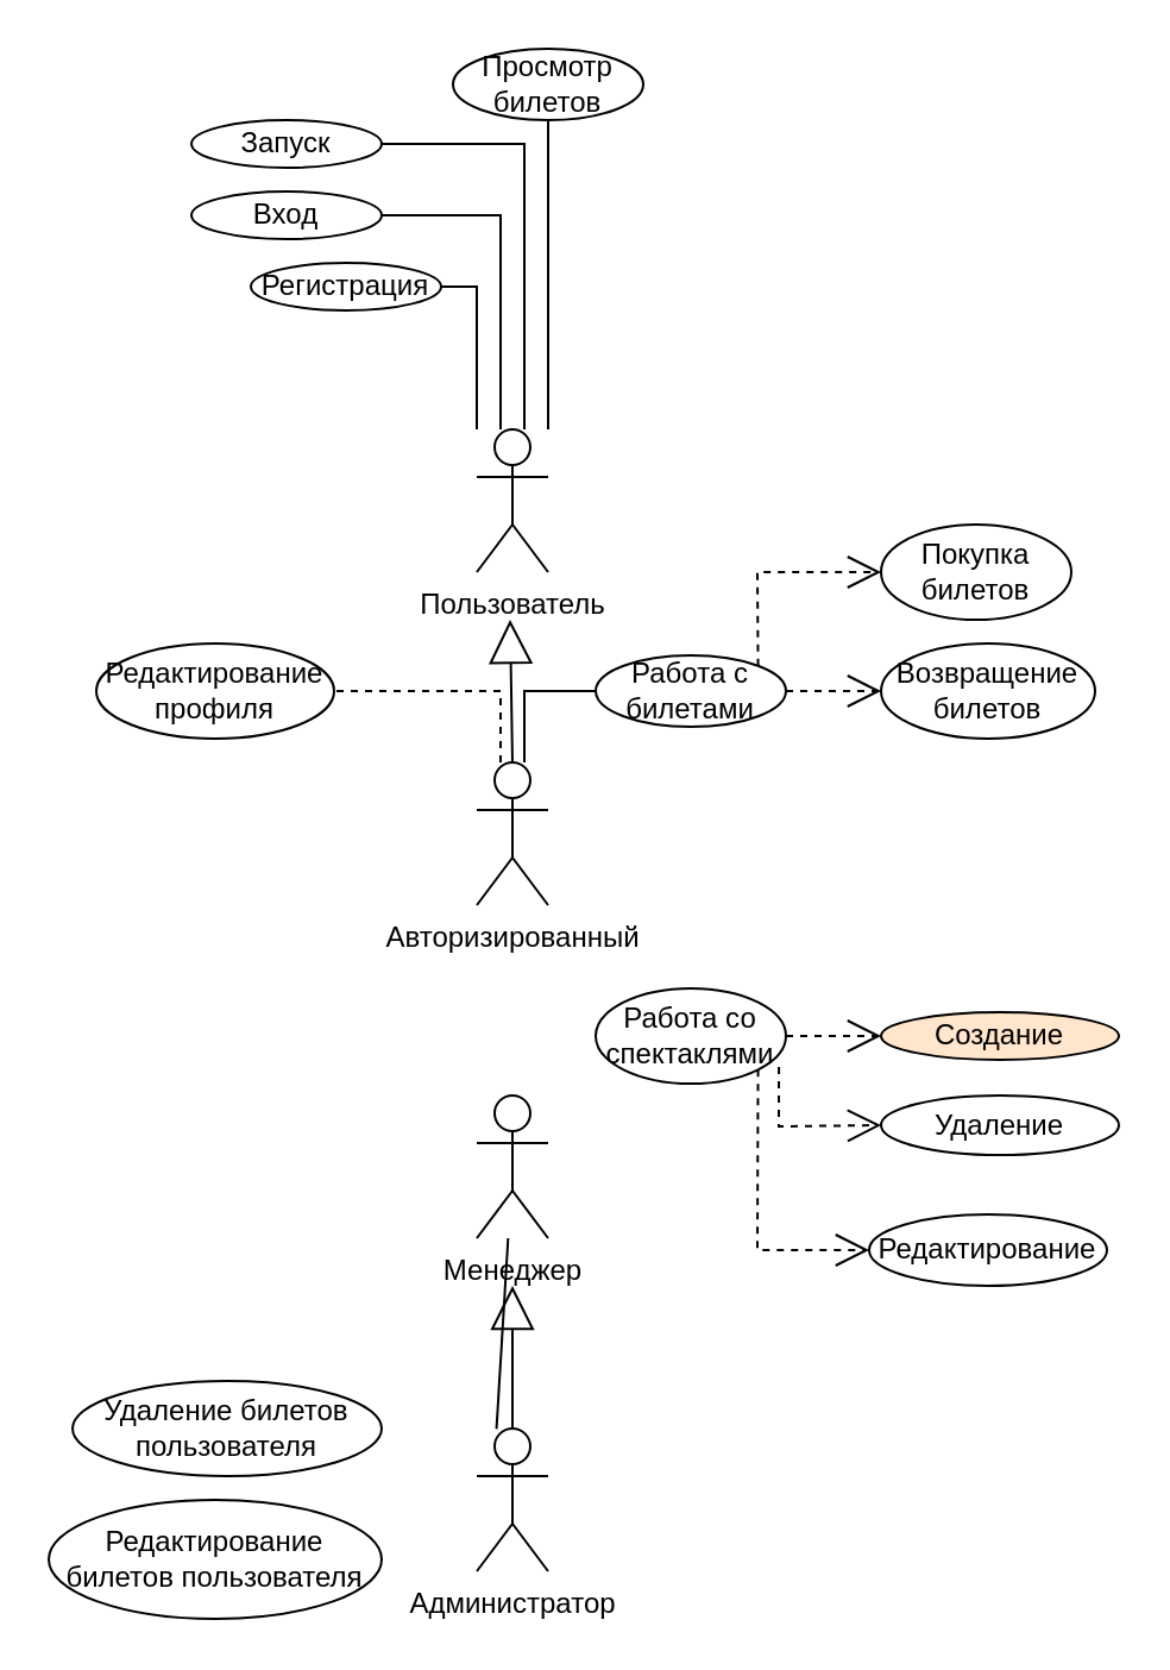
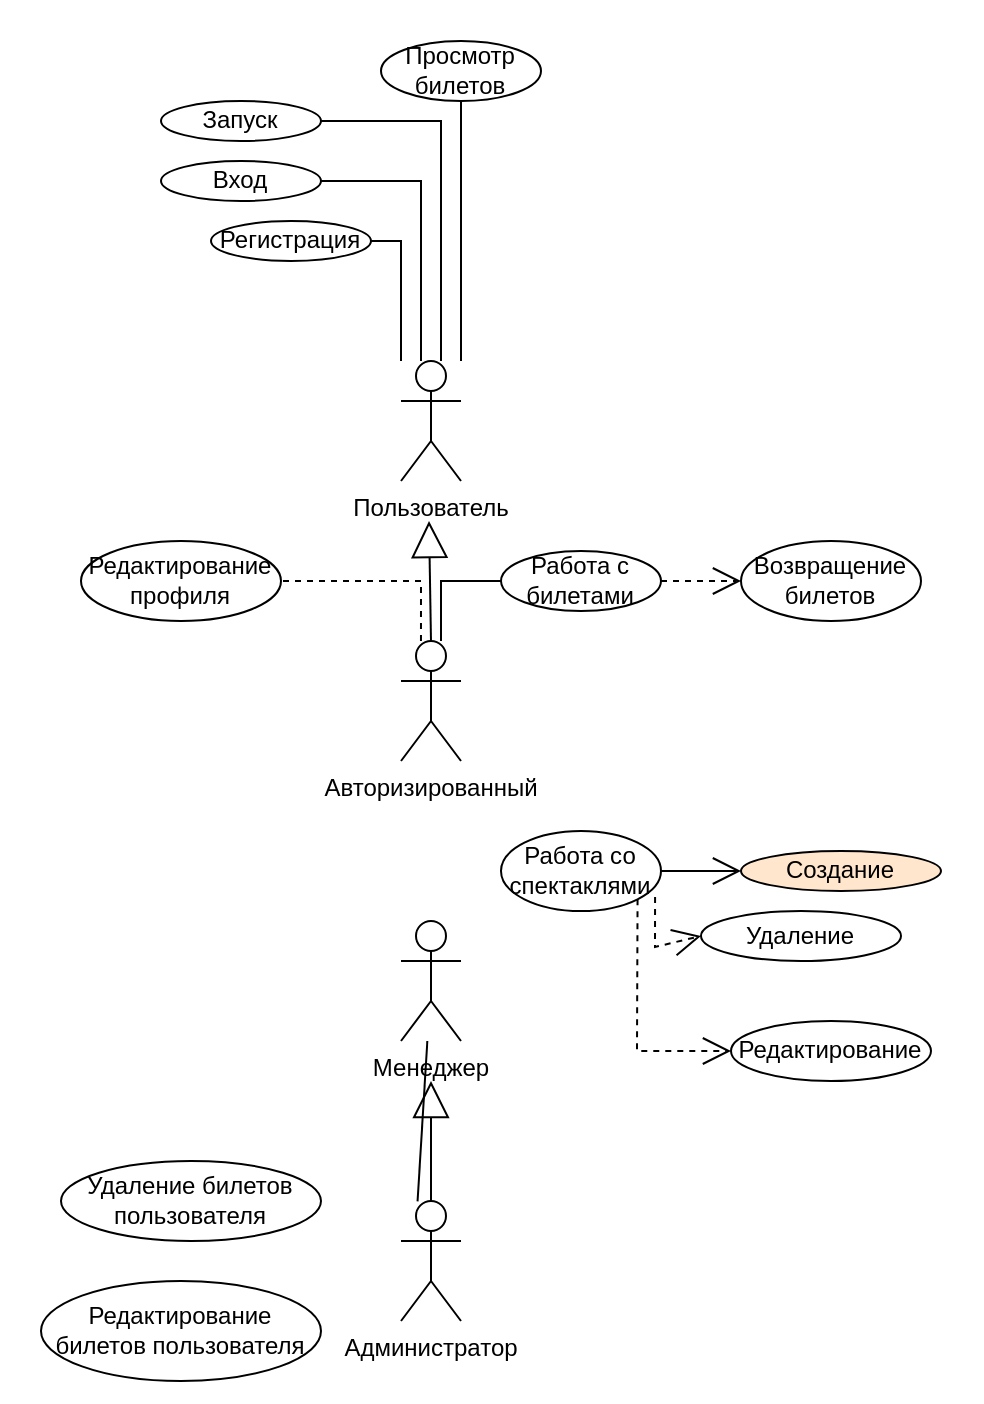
  <mxCell id="0" />
  <mxCell id="1" parent="0" />
  <mxCell id="2" value="Пользователь" style="shape=umlActor;verticalLabelPosition=bottom;verticalAlign=top;html=1;outlineConnect=0;" vertex="1" parent="1"><mxGeometry x="200" y="180" width="30" height="60" as="geometry" /></mxCell>
  <mxCell id="3" value="Вход" style="ellipse;whiteSpace=wrap;html=1;" vertex="1" parent="1"><mxGeometry x="80" y="80" width="80" height="20" as="geometry" /></mxCell>
  <mxCell id="4" value="Регистрация" style="ellipse;whiteSpace=wrap;html=1;" vertex="1" parent="1"><mxGeometry x="105" y="110" width="80" height="20" as="geometry" /></mxCell>
  <mxCell id="5" value="" style="endArrow=none;html=1;rounded=0;entryX=1;entryY=0.5;entryDx=0;entryDy=0;" edge="1" parent="1" target="6"><mxGeometry width="50" height="50" relative="1" as="geometry"><mxPoint x="220" y="180" as="sourcePoint" /><mxPoint x="220" y="60" as="targetPoint" /><Array as="points"><mxPoint x="220" y="60" /></Array></mxGeometry></mxCell>
  <mxCell id="6" value="Запуск" style="ellipse;whiteSpace=wrap;html=1;" vertex="1" parent="1"><mxGeometry x="80" y="50" width="80" height="20" as="geometry" /></mxCell>
  <mxCell id="7" value="" style="endArrow=none;html=1;rounded=0;entryX=0.5;entryY=1;entryDx=0;entryDy=0;" edge="1" parent="1" target="10"><mxGeometry width="50" height="50" relative="1" as="geometry"><mxPoint x="230" y="180" as="sourcePoint" /><mxPoint x="230" y="60" as="targetPoint" /></mxGeometry></mxCell>
  <mxCell id="8" value="" style="endArrow=none;html=1;rounded=0;entryX=1;entryY=0.5;entryDx=0;entryDy=0;" edge="1" parent="1" target="4"><mxGeometry width="50" height="50" relative="1" as="geometry"><mxPoint x="200" y="180" as="sourcePoint" /><mxPoint x="200" y="60" as="targetPoint" /><Array as="points"><mxPoint x="200" y="120" /></Array></mxGeometry></mxCell>
  <mxCell id="9" value="" style="endArrow=none;html=1;rounded=0;entryX=1;entryY=0.5;entryDx=0;entryDy=0;" edge="1" parent="1" target="3"><mxGeometry width="50" height="50" relative="1" as="geometry"><mxPoint x="210" y="180" as="sourcePoint" /><mxPoint x="210" y="60" as="targetPoint" /><Array as="points"><mxPoint x="210" y="90" /></Array></mxGeometry></mxCell>
  <mxCell id="10" value="Просмотр билетов" style="ellipse;whiteSpace=wrap;html=1;" vertex="1" parent="1"><mxGeometry x="190" y="20" width="80" height="30" as="geometry" /></mxCell>
  <mxCell id="11" value="Авторизированный" style="shape=umlActor;verticalLabelPosition=bottom;verticalAlign=top;html=1;outlineConnect=0;" vertex="1" parent="1"><mxGeometry x="200" y="320" width="30" height="60" as="geometry" /></mxCell>
  <mxCell id="12" value="" style="endArrow=block;endSize=16;endFill=0;html=1;rounded=0;exitX=0.5;exitY=0;exitDx=0;exitDy=0;exitPerimeter=0;" edge="1" parent="1" source="11"><mxGeometry width="160" relative="1" as="geometry"><mxPoint x="134" y="280" as="sourcePoint" /><mxPoint x="214" y="260" as="targetPoint" /></mxGeometry></mxCell>
  <mxCell id="13" value="Редактирование профиля" style="ellipse;whiteSpace=wrap;html=1;" vertex="1" parent="1"><mxGeometry x="40" y="270" width="100" height="40" as="geometry" /></mxCell>
  <mxCell id="14" value="" style="endArrow=none;html=1;rounded=0;entryX=1;entryY=0.5;entryDx=0;entryDy=0;exitX=0.333;exitY=0;exitDx=0;exitDy=0;exitPerimeter=0;dashed=1;" edge="1" parent="1" source="11" target="13"><mxGeometry width="50" height="50" relative="1" as="geometry"><mxPoint x="210" y="310" as="sourcePoint" /><mxPoint x="190" y="190" as="targetPoint" /><Array as="points"><mxPoint x="210" y="290" /></Array></mxGeometry></mxCell>
  <mxCell id="15" value="" style="endArrow=none;html=1;rounded=0;entryX=0;entryY=0.5;entryDx=0;entryDy=0;" edge="1" parent="1" target="16"><mxGeometry width="50" height="50" relative="1" as="geometry"><mxPoint x="220" y="320" as="sourcePoint" /><mxPoint x="220" y="290" as="targetPoint" /><Array as="points"><mxPoint x="220" y="290" /></Array></mxGeometry></mxCell>
  <mxCell id="16" value="Работа с билетами" style="ellipse;whiteSpace=wrap;html=1;" vertex="1" parent="1"><mxGeometry x="250" y="275" width="80" height="30" as="geometry" /></mxCell>
- <mxCell id="17" value="" style="endArrow=open;endSize=12;dashed=1;html=1;rounded=0;exitX=1;exitY=0;exitDx=0;exitDy=0;entryX=0;entryY=0.5;entryDx=0;entryDy=0;" edge="1" parent="1" source="16" target="18"><mxGeometry width="160" relative="1" as="geometry"><mxPoint x="370" y="300" as="sourcePoint" /><mxPoint x="300" y="200" as="targetPoint" /><Array as="points"><mxPoint x="318" y="240" /></Array></mxGeometry></mxCell>
- <mxCell id="18" value="Покупка билетов" style="ellipse;whiteSpace=wrap;html=1;" vertex="1" parent="1"><mxGeometry x="370" y="220" width="80" height="40" as="geometry" /></mxCell>
  <mxCell id="19" value="Возвращение билетов" style="ellipse;whiteSpace=wrap;html=1;" vertex="1" parent="1"><mxGeometry x="370" y="270" width="90" height="40" as="geometry" /></mxCell>
  <mxCell id="20" value="" style="endArrow=open;endSize=12;dashed=1;html=1;rounded=0;entryX=0;entryY=0.5;entryDx=0;entryDy=0;exitX=1;exitY=0.5;exitDx=0;exitDy=0;" edge="1" parent="1" source="16" target="19"><mxGeometry width="160" relative="1" as="geometry"><mxPoint x="310" y="270" as="sourcePoint" /><mxPoint x="330" y="110" as="targetPoint" /></mxGeometry></mxCell>
  <mxCell id="21" value="Менеджер" style="shape=umlActor;verticalLabelPosition=bottom;verticalAlign=top;html=1;outlineConnect=0;" vertex="1" parent="1"><mxGeometry x="200" y="460" width="30" height="60" as="geometry" /></mxCell>
  <mxCell id="22" value="Работа со спектаклями" style="ellipse;whiteSpace=wrap;html=1;" vertex="1" parent="1"><mxGeometry x="250" y="415" width="80" height="40" as="geometry" /></mxCell>
- <mxCell id="23" value="" style="endArrow=open;endSize=12;dashed=1;html=1;rounded=0;entryX=0;entryY=0.5;entryDx=0;entryDy=0;exitX=1;exitY=0.5;exitDx=0;exitDy=0;" edge="1" parent="1" source="22" target="25"><mxGeometry width="160" relative="1" as="geometry"><mxPoint x="330" y="434.63" as="sourcePoint" /><mxPoint x="370" y="434.63" as="targetPoint" /></mxGeometry></mxCell>
+ <mxCell id="23" value="" style="endArrow=open;endSize=12;dashed=0;html=1;rounded=0;entryX=0;entryY=0.5;entryDx=0;entryDy=0;exitX=1;exitY=0.5;exitDx=0;exitDy=0;" edge="1" parent="1" source="22" target="25"><mxGeometry width="160" relative="1" as="geometry"><mxPoint x="330" y="434.63" as="sourcePoint" /><mxPoint x="370" y="434.63" as="targetPoint" /></mxGeometry></mxCell>
  <mxCell id="24" value="Редактирование" style="ellipse;whiteSpace=wrap;html=1;" vertex="1" parent="1"><mxGeometry x="365" y="510" width="100" height="30" as="geometry" /></mxCell>
  <mxCell id="25" value="Создание" style="ellipse;whiteSpace=wrap;html=1;fillColor=#ffe6cc;" vertex="1" parent="1"><mxGeometry x="370" y="425" width="100" height="20" as="geometry" /></mxCell>
  <mxCell id="26" value="" style="endArrow=open;endSize=12;dashed=1;html=1;rounded=0;entryX=0;entryY=0.5;entryDx=0;entryDy=0;exitX=1;exitY=1;exitDx=0;exitDy=0;" edge="1" parent="1" source="22" target="24"><mxGeometry width="160" relative="1" as="geometry"><mxPoint x="330" y="440" as="sourcePoint" /><mxPoint x="370" y="440" as="targetPoint" /><Array as="points"><mxPoint x="318" y="525" /></Array></mxGeometry></mxCell>
- <mxCell id="27" value="Удаление" style="ellipse;whiteSpace=wrap;html=1;" vertex="1" parent="1"><mxGeometry x="370" y="460" width="100" height="25" as="geometry" /></mxCell>
+ <mxCell id="27" value="Удаление" style="ellipse;whiteSpace=wrap;html=1;" vertex="1" parent="1"><mxGeometry x="350" y="455" width="100" height="25" as="geometry" /></mxCell>
  <mxCell id="28" value="" style="endArrow=open;endSize=12;dashed=1;html=1;rounded=0;entryX=0;entryY=0.5;entryDx=0;entryDy=0;exitX=0.963;exitY=0.825;exitDx=0;exitDy=0;exitPerimeter=0;" edge="1" parent="1" source="22" target="27"><mxGeometry width="160" relative="1" as="geometry"><mxPoint x="328.459" y="455.541" as="sourcePoint" /><mxPoint x="380" y="565" as="targetPoint" /><Array as="points"><mxPoint x="327" y="473" /></Array></mxGeometry></mxCell>
  <mxCell id="29" value="Администратор" style="shape=umlActor;verticalLabelPosition=bottom;verticalAlign=top;html=1;outlineConnect=0;" vertex="1" parent="1"><mxGeometry x="200" y="600" width="30" height="60" as="geometry" /></mxCell>
  <mxCell id="30" value="" style="endArrow=block;endSize=16;endFill=0;html=1;rounded=0;exitX=0.5;exitY=0;exitDx=0;exitDy=0;exitPerimeter=0;" edge="1" parent="1" source="29"><mxGeometry width="160" relative="1" as="geometry"><mxPoint x="214" y="570" as="sourcePoint" /><mxPoint x="215" y="540" as="targetPoint" /></mxGeometry></mxCell>
  <mxCell id="31" value="Удаление билетов пользователя" style="ellipse;whiteSpace=wrap;html=1;" vertex="1" parent="1"><mxGeometry x="30" y="580" width="130" height="40" as="geometry" /></mxCell>
  <mxCell id="32" value="" style="endArrow=none;html=1;rounded=0;exitX=0.276;exitY=0.003;exitDx=0;exitDy=0;exitPerimeter=0;" edge="1" parent="1" source="29" target="21"><mxGeometry width="50" height="50" relative="1" as="geometry"><mxPoint x="229.71" y="469.94" as="sourcePoint" /><mxPoint x="260" y="445" as="targetPoint" /></mxGeometry></mxCell>
- <mxCell id="33" value="Редактирование билетов пользователя" style="ellipse;whiteSpace=wrap;html=1;" vertex="1" parent="1"><mxGeometry x="20" y="630" width="140" height="50" as="geometry" /></mxCell>
+ <mxCell id="33" value="Редактирование билетов пользователя" style="ellipse;whiteSpace=wrap;html=1;" vertex="1" parent="1"><mxGeometry x="20" y="640" width="140" height="50" as="geometry" /></mxCell>
